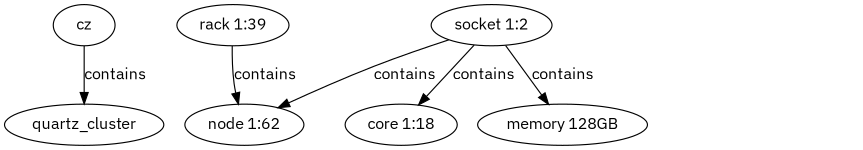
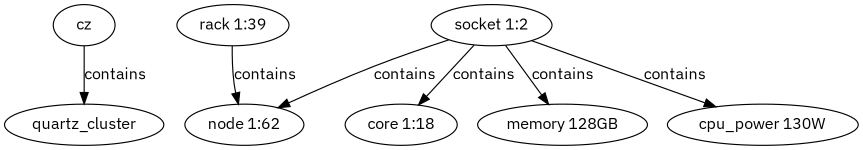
  digraph {
    fontname="IBM Plex Sans"
    node [fontname="IBM Plex Sans"]
    edge [fontname="IBM Plex Sans"]
    n1 [label=cz]
    n2 [label=quartz_cluster]
    n3 [label="rack 1:39"]
    n4 [label="node 1:62"]
    n5 [label="socket 1:2"]
    n6 [label="core 1:18"]
    n7 [label="memory 128GB"]
+   n8 [label="cpu_power 130W"]
    n1 -> n2 [label=contains]
    n3 -> n4 [label=contains]
    n5 -> n4 [label=contains]
    n5 -> n6 [label=contains]
    n5 -> n7 [label=contains]
+   n5 -> n8 [label=contains]
  }
